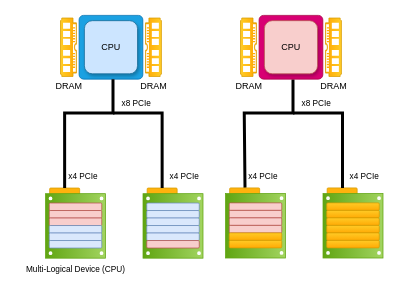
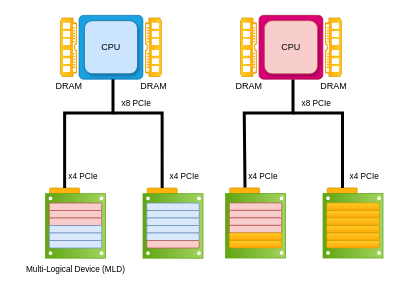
  <mxCell id="0" />
  <mxCell id="1" parent="0" />
  <mxCell id="2" style="edgeStyle=orthogonalEdgeStyle;rounded=0;orthogonalLoop=1;jettySize=auto;html=1;endArrow=none;endFill=0;strokeWidth=4;entryX=0.5;entryY=1;entryDx=0;entryDy=0;" edge="1" parent="1"><mxGeometry relative="1" as="geometry"><mxPoint x="326" y="250" as="targetPoint" /><mxPoint x="390" y="105" as="sourcePoint" /><Array as="points"><mxPoint x="390" y="150" /><mxPoint x="325" y="150" /></Array></mxGeometry></mxCell>
  <mxCell id="3" value="x4 PCIe" style="text;html=1;align=center;verticalAlign=middle;resizable=0;points=[];autosize=1;strokeColor=none;fillColor=none;fontFamily=Helvetica;fontSize=11;fontColor=default;labelBackgroundColor=default;" parent="1" vertex="1"><mxGeometry x="214.58" y="220.2" width="60" height="30" as="geometry" /></mxCell>
  <mxCell id="4" value="" style="group" parent="1" connectable="0" vertex="1"><mxGeometry x="300" y="249.999" width="80" height="93.531" as="geometry" /></mxCell>
  <mxCell id="5" value="" style="rounded=1;whiteSpace=wrap;html=1;direction=south;fillColor=#ffb20d;arcSize=7;strokeColor=#d79b00;rotation=90;" parent="4" vertex="1"><mxGeometry x="15.71" y="-10.179" width="19.641" height="40" as="geometry" /></mxCell>
  <mxCell id="6" value="" style="rounded=0;whiteSpace=wrap;html=1;strokeWidth=1;fillColor=#a2d460;strokeColor=#60a512;fontSize=10;gradientColor=#60a512;rotation=90;" parent="4" vertex="1"><mxGeometry x="-3.0" y="10.531" width="86" height="80" as="geometry" /></mxCell>
  <mxCell id="7" value="" style="ellipse;whiteSpace=wrap;html=1;aspect=fixed;strokeWidth=3;shadow=0;strokeColor=#ffffff;rotation=90;" parent="4" vertex="1"><mxGeometry x="73.71" y="12.821" width="2" height="2" as="geometry" /></mxCell>
  <mxCell id="8" value="" style="ellipse;whiteSpace=wrap;html=1;aspect=fixed;strokeWidth=3;shadow=0;strokeColor=#ffffff;rotation=90;" parent="4" vertex="1"><mxGeometry x="73.71" y="85.821" width="2" height="2" as="geometry" /></mxCell>
  <mxCell id="9" value="" style="ellipse;whiteSpace=wrap;html=1;aspect=fixed;strokeWidth=3;shadow=0;strokeColor=#ffffff;rotation=90;" parent="4" vertex="1"><mxGeometry x="-44.29" y="-26.979" width="2" height="2" as="geometry" /></mxCell>
  <mxCell id="10" value="" style="ellipse;whiteSpace=wrap;html=1;aspect=fixed;strokeWidth=3;shadow=0;strokeColor=#ffffff;rotation=90;" parent="4" vertex="1"><mxGeometry x="-44.29" y="46.021" width="2" height="2" as="geometry" /></mxCell>
  <mxCell id="11" value="" style="rounded=1;whiteSpace=wrap;html=1;fillColor=#f8cecc;strokeColor=#b85450;" parent="4" vertex="1"><mxGeometry x="5" y="20" width="70" height="10" as="geometry" /></mxCell>
  <mxCell id="12" value="" style="rounded=1;whiteSpace=wrap;html=1;fillColor=#f8cecc;strokeColor=#b85450;" parent="4" vertex="1"><mxGeometry x="5" y="30" width="70" height="10" as="geometry" /></mxCell>
  <mxCell id="13" value="" style="rounded=1;whiteSpace=wrap;html=1;fillColor=#f8cecc;strokeColor=#b85450;" parent="4" vertex="1"><mxGeometry x="5" y="40" width="70" height="10" as="geometry" /></mxCell>
  <mxCell id="14" value="" style="rounded=1;whiteSpace=wrap;html=1;fillColor=#f8cecc;strokeColor=#b85450;" parent="4" vertex="1"><mxGeometry x="5" y="50" width="70" height="10" as="geometry" /></mxCell>
  <mxCell id="15" value="" style="rounded=1;whiteSpace=wrap;html=1;gradientColor=#ffaa05;fillColor=#ffcb26;strokeColor=#d79b00;" parent="4" vertex="1"><mxGeometry x="5" y="60" width="70" height="10" as="geometry" /></mxCell>
  <mxCell id="16" value="" style="rounded=1;whiteSpace=wrap;html=1;gradientColor=#ffaa05;fillColor=#ffcb26;strokeColor=#d79b00;" parent="4" vertex="1"><mxGeometry x="5" y="70" width="70" height="10" as="geometry" /></mxCell>
  <mxCell id="17" value="" style="group" parent="1" connectable="0" vertex="1"><mxGeometry x="430" y="249.999" width="80" height="93.531" as="geometry" /></mxCell>
  <mxCell id="18" value="" style="rounded=1;whiteSpace=wrap;html=1;direction=south;fillColor=#ffb20d;arcSize=7;strokeColor=#d79b00;rotation=90;" parent="17" vertex="1"><mxGeometry x="15.71" y="-10.179" width="19.641" height="40" as="geometry" /></mxCell>
  <mxCell id="19" value="" style="rounded=0;whiteSpace=wrap;html=1;strokeWidth=1;fillColor=#a2d460;strokeColor=#60a512;fontSize=10;gradientColor=#60a512;rotation=90;" parent="17" vertex="1"><mxGeometry x="-3.0" y="10.531" width="86" height="80" as="geometry" /></mxCell>
  <mxCell id="20" value="" style="ellipse;whiteSpace=wrap;html=1;aspect=fixed;strokeWidth=3;shadow=0;strokeColor=#ffffff;rotation=90;" parent="17" vertex="1"><mxGeometry x="73.71" y="12.821" width="2" height="2" as="geometry" /></mxCell>
  <mxCell id="21" value="" style="ellipse;whiteSpace=wrap;html=1;aspect=fixed;strokeWidth=3;shadow=0;strokeColor=#ffffff;rotation=90;" parent="17" vertex="1"><mxGeometry x="73.71" y="85.821" width="2" height="2" as="geometry" /></mxCell>
  <mxCell id="22" value="" style="ellipse;whiteSpace=wrap;html=1;aspect=fixed;strokeWidth=3;shadow=0;strokeColor=#ffffff;rotation=90;" parent="17" vertex="1"><mxGeometry x="5.71" y="12.821" width="2" height="2" as="geometry" /></mxCell>
  <mxCell id="23" value="" style="ellipse;whiteSpace=wrap;html=1;aspect=fixed;strokeWidth=3;shadow=0;strokeColor=#ffffff;rotation=90;" parent="17" vertex="1"><mxGeometry x="5.71" y="85.821" width="2" height="2" as="geometry" /></mxCell>
  <mxCell id="24" value="" style="rounded=1;whiteSpace=wrap;html=1;gradientColor=#ffaa05;fillColor=#ffcb26;strokeColor=#d79b00;" parent="17" vertex="1"><mxGeometry x="5" y="20" width="70" height="10" as="geometry" /></mxCell>
  <mxCell id="25" value="" style="rounded=1;whiteSpace=wrap;html=1;gradientColor=#ffaa05;fillColor=#ffcb26;strokeColor=#d79b00;" parent="17" vertex="1"><mxGeometry x="5" y="30" width="70" height="10" as="geometry" /></mxCell>
  <mxCell id="26" value="" style="rounded=1;whiteSpace=wrap;html=1;gradientColor=#ffaa05;fillColor=#ffcb26;strokeColor=#d79b00;" parent="17" vertex="1"><mxGeometry x="5" y="40" width="70" height="10" as="geometry" /></mxCell>
  <mxCell id="27" value="" style="rounded=1;whiteSpace=wrap;html=1;gradientColor=#ffaa05;fillColor=#ffcb26;strokeColor=#d79b00;" parent="17" vertex="1"><mxGeometry x="5" y="50" width="70" height="10" as="geometry" /></mxCell>
  <mxCell id="28" value="" style="rounded=1;whiteSpace=wrap;html=1;gradientColor=#ffaa05;fillColor=#ffcb26;strokeColor=#d79b00;" parent="17" vertex="1"><mxGeometry x="5" y="60" width="70" height="10" as="geometry" /></mxCell>
  <mxCell id="29" value="" style="rounded=1;whiteSpace=wrap;html=1;gradientColor=#ffaa05;fillColor=#ffcb26;strokeColor=#d79b00;" parent="17" vertex="1"><mxGeometry x="5" y="70" width="70" height="10" as="geometry" /></mxCell>
  <mxCell id="30" value="" style="group" parent="1" connectable="0" vertex="1"><mxGeometry x="60" y="250.199" width="80" height="93.531" as="geometry" /></mxCell>
  <mxCell id="31" value="" style="rounded=1;whiteSpace=wrap;html=1;direction=south;fillColor=#ffb20d;arcSize=7;strokeColor=#d79b00;rotation=90;" parent="30" vertex="1"><mxGeometry x="15.71" y="-10.179" width="19.641" height="40" as="geometry" /></mxCell>
  <mxCell id="32" value="" style="rounded=0;whiteSpace=wrap;html=1;strokeWidth=1;fillColor=#a2d460;strokeColor=#60a512;fontSize=10;gradientColor=#60a512;rotation=90;" parent="30" vertex="1"><mxGeometry x="-3.0" y="10.531" width="86" height="80" as="geometry" /></mxCell>
  <mxCell id="33" value="" style="ellipse;whiteSpace=wrap;html=1;aspect=fixed;strokeWidth=3;shadow=0;strokeColor=#ffffff;rotation=90;" parent="30" vertex="1"><mxGeometry x="73.71" y="12.821" width="2" height="2" as="geometry" /></mxCell>
  <mxCell id="34" value="" style="ellipse;whiteSpace=wrap;html=1;aspect=fixed;strokeWidth=3;shadow=0;strokeColor=#ffffff;rotation=90;" parent="30" vertex="1"><mxGeometry x="73.71" y="85.821" width="2" height="2" as="geometry" /></mxCell>
  <mxCell id="35" value="" style="ellipse;whiteSpace=wrap;html=1;aspect=fixed;strokeWidth=3;shadow=0;strokeColor=#ffffff;rotation=90;" parent="30" vertex="1"><mxGeometry x="5.71" y="12.821" width="2" height="2" as="geometry" /></mxCell>
  <mxCell id="36" value="" style="ellipse;whiteSpace=wrap;html=1;aspect=fixed;strokeWidth=3;shadow=0;strokeColor=#ffffff;rotation=90;" parent="30" vertex="1"><mxGeometry x="5.71" y="85.821" width="2" height="2" as="geometry" /></mxCell>
  <mxCell id="37" value="" style="rounded=1;whiteSpace=wrap;html=1;fillColor=#f8cecc;strokeColor=#b85450;" parent="30" vertex="1"><mxGeometry x="5" y="20" width="70" height="10" as="geometry" /></mxCell>
  <mxCell id="38" value="" style="rounded=1;whiteSpace=wrap;html=1;fillColor=#f8cecc;strokeColor=#b85450;" parent="30" vertex="1"><mxGeometry x="5" y="30" width="70" height="10" as="geometry" /></mxCell>
  <mxCell id="39" value="" style="rounded=1;whiteSpace=wrap;html=1;fillColor=#f8cecc;strokeColor=#b85450;" parent="30" vertex="1"><mxGeometry x="5" y="40" width="70" height="10" as="geometry" /></mxCell>
  <mxCell id="40" value="" style="rounded=1;whiteSpace=wrap;html=1;fillColor=#dae8fc;strokeColor=#6c8ebf;" parent="30" vertex="1"><mxGeometry x="5" y="50" width="70" height="10" as="geometry" /></mxCell>
  <mxCell id="41" value="" style="rounded=1;whiteSpace=wrap;html=1;fillColor=#dae8fc;strokeColor=#6c8ebf;" parent="30" vertex="1"><mxGeometry x="5" y="60" width="70" height="10" as="geometry" /></mxCell>
  <mxCell id="42" value="" style="rounded=1;whiteSpace=wrap;html=1;fillColor=#dae8fc;strokeColor=#6c8ebf;" parent="30" vertex="1"><mxGeometry x="5" y="70" width="70" height="10" as="geometry" /></mxCell>
- <mxCell id="43" value="Multi-Logical Device (CPU)" style="text;html=1;align=center;verticalAlign=middle;resizable=0;points=[];autosize=1;strokeColor=none;fillColor=none;fontFamily=Helvetica;fontSize=11;fontColor=default;labelBackgroundColor=default;" parent="1" vertex="1"><mxGeometry x="20" y="343.73" width="160" height="30" as="geometry" /></mxCell>
+ <mxCell id="43" value="Multi-Logical Device (MLD)" style="text;html=1;align=center;verticalAlign=middle;resizable=0;points=[];autosize=1;strokeColor=none;fillColor=none;fontFamily=Helvetica;fontSize=11;fontColor=default;labelBackgroundColor=default;" parent="1" vertex="1"><mxGeometry x="20" y="343.73" width="160" height="30" as="geometry" /></mxCell>
  <mxCell id="44" value="" style="group" parent="1" connectable="0" vertex="1"><mxGeometry x="190" y="250.199" width="80" height="93.531" as="geometry" /></mxCell>
  <mxCell id="45" value="" style="rounded=1;whiteSpace=wrap;html=1;direction=south;fillColor=#ffb20d;arcSize=7;strokeColor=#d79b00;rotation=90;" parent="44" vertex="1"><mxGeometry x="15.71" y="-10.179" width="19.641" height="40" as="geometry" /></mxCell>
  <mxCell id="46" value="" style="rounded=0;whiteSpace=wrap;html=1;strokeWidth=1;fillColor=#a2d460;strokeColor=#60a512;fontSize=10;gradientColor=#60a512;rotation=90;" parent="44" vertex="1"><mxGeometry x="-3.0" y="10.531" width="86" height="80" as="geometry" /></mxCell>
  <mxCell id="47" value="" style="ellipse;whiteSpace=wrap;html=1;aspect=fixed;strokeWidth=3;shadow=0;strokeColor=#ffffff;rotation=90;" parent="44" vertex="1"><mxGeometry x="73.71" y="12.821" width="2" height="2" as="geometry" /></mxCell>
  <mxCell id="48" value="" style="ellipse;whiteSpace=wrap;html=1;aspect=fixed;strokeWidth=3;shadow=0;strokeColor=#ffffff;rotation=90;" parent="44" vertex="1"><mxGeometry x="73.71" y="85.821" width="2" height="2" as="geometry" /></mxCell>
  <mxCell id="49" value="" style="ellipse;whiteSpace=wrap;html=1;aspect=fixed;strokeWidth=3;shadow=0;strokeColor=#ffffff;rotation=90;" parent="44" vertex="1"><mxGeometry x="5.71" y="12.821" width="2" height="2" as="geometry" /></mxCell>
  <mxCell id="50" value="" style="ellipse;whiteSpace=wrap;html=1;aspect=fixed;strokeWidth=3;shadow=0;strokeColor=#ffffff;rotation=90;" parent="44" vertex="1"><mxGeometry x="5.71" y="85.821" width="2" height="2" as="geometry" /></mxCell>
  <mxCell id="51" value="" style="rounded=1;whiteSpace=wrap;html=1;fillColor=#dae8fc;strokeColor=#6c8ebf;" parent="44" vertex="1"><mxGeometry x="5" y="20" width="70" height="10" as="geometry" /></mxCell>
  <mxCell id="52" value="" style="rounded=1;whiteSpace=wrap;html=1;fillColor=#dae8fc;strokeColor=#6c8ebf;" parent="44" vertex="1"><mxGeometry x="5" y="30" width="70" height="10" as="geometry" /></mxCell>
  <mxCell id="53" value="" style="rounded=1;whiteSpace=wrap;html=1;fillColor=#dae8fc;strokeColor=#6c8ebf;" parent="44" vertex="1"><mxGeometry x="5" y="40" width="70" height="10" as="geometry" /></mxCell>
  <mxCell id="54" value="" style="rounded=1;whiteSpace=wrap;html=1;fillColor=#dae8fc;strokeColor=#6c8ebf;" parent="44" vertex="1"><mxGeometry x="5" y="50" width="70" height="10" as="geometry" /></mxCell>
  <mxCell id="55" value="" style="rounded=1;whiteSpace=wrap;html=1;fillColor=#dae8fc;strokeColor=#6c8ebf;" parent="44" vertex="1"><mxGeometry x="5" y="60" width="70" height="10" as="geometry" /></mxCell>
  <mxCell id="56" value="" style="rounded=1;whiteSpace=wrap;html=1;fillColor=#f8cecc;strokeColor=#b85450;" parent="44" vertex="1"><mxGeometry x="5" y="70" width="70" height="10" as="geometry" /></mxCell>
  <mxCell id="57" value="" style="group" parent="1" vertex="1" connectable="0"><mxGeometry x="80" y="20" width="134.58" height="130" as="geometry" /></mxCell>
  <mxCell id="58" value="" style="group;fillColor=default;gradientColor=none;strokeColor=none;" parent="57" connectable="0" vertex="1"><mxGeometry x="24.791" width="84.998" height="85" as="geometry" /></mxCell>
  <mxCell id="59" value="" style="rounded=1;whiteSpace=wrap;html=1;arcSize=7;fillColor=#1ba1e2;strokeColor=#006EAF;fontColor=#ffffff;" parent="58" vertex="1"><mxGeometry width="84.998" height="85" as="geometry" /></mxCell>
  <mxCell id="60" value="CPU" style="rounded=1;whiteSpace=wrap;html=1;fillColor=#cce5ff;strokeColor=#146994;shadow=1;" parent="58" vertex="1"><mxGeometry x="7.083" y="7.083" width="70.832" height="70.833" as="geometry" /></mxCell>
  <mxCell id="61" value="DRAM" style="pointerEvents=1;shadow=0;dashed=0;html=1;strokeColor=#d79b00;fillColor=#ffcd28;labelPosition=center;verticalLabelPosition=bottom;verticalAlign=top;align=center;outlineConnect=0;shape=mxgraph.veeam.ram;fillStyle=auto;direction=north;gradientColor=#ffa500;" parent="57" vertex="1"><mxGeometry y="3.542" width="21.249" height="77.917" as="geometry" /></mxCell>
  <mxCell id="62" value="DRAM" style="pointerEvents=1;shadow=0;dashed=0;html=1;strokeColor=#d79b00;fillColor=#ffcd28;labelPosition=center;verticalLabelPosition=bottom;verticalAlign=top;align=center;outlineConnect=0;shape=mxgraph.veeam.ram;fillStyle=auto;direction=south;gradientColor=#ffa500;flipV=1;" parent="57" vertex="1"><mxGeometry x="113.331" y="3.542" width="21.249" height="77.917" as="geometry" /></mxCell>
  <mxCell id="63" value="x8 PCIe" style="text;html=1;align=center;verticalAlign=middle;resizable=0;points=[];autosize=1;strokeColor=none;fillColor=none;fontFamily=Helvetica;fontSize=11;fontColor=default;labelBackgroundColor=default;" vertex="1" parent="57"><mxGeometry x="71.0" y="102" width="60" height="30" as="geometry" /></mxCell>
  <mxCell id="64" value="" style="group" parent="1" vertex="1" connectable="0"><mxGeometry x="320" y="20" width="134.58" height="85" as="geometry" /></mxCell>
  <mxCell id="65" value="" style="group;fillColor=default;gradientColor=none;strokeColor=none;" parent="64" connectable="0" vertex="1"><mxGeometry x="24.791" width="84.998" height="85" as="geometry" /></mxCell>
  <mxCell id="66" value="" style="rounded=1;whiteSpace=wrap;html=1;arcSize=7;fillColor=#d80073;strokeColor=#A50040;fontColor=#ffffff;" parent="65" vertex="1"><mxGeometry width="84.998" height="85" as="geometry" /></mxCell>
  <mxCell id="67" value="CPU" style="rounded=1;whiteSpace=wrap;html=1;fillColor=#f8cecc;strokeColor=#b85450;shadow=1;" parent="65" vertex="1"><mxGeometry x="7.083" y="7.083" width="70.832" height="70.833" as="geometry" /></mxCell>
  <mxCell id="68" value="DRAM" style="pointerEvents=1;shadow=0;dashed=0;html=1;strokeColor=#d79b00;fillColor=#ffcd28;labelPosition=center;verticalLabelPosition=bottom;verticalAlign=top;align=center;outlineConnect=0;shape=mxgraph.veeam.ram;fillStyle=auto;direction=north;gradientColor=#ffa500;" parent="64" vertex="1"><mxGeometry y="3.542" width="21.249" height="77.917" as="geometry" /></mxCell>
  <mxCell id="69" value="DRAM" style="pointerEvents=1;shadow=0;dashed=0;html=1;strokeColor=#d79b00;fillColor=#ffcd28;labelPosition=center;verticalLabelPosition=bottom;verticalAlign=top;align=center;outlineConnect=0;shape=mxgraph.veeam.ram;fillStyle=auto;direction=south;gradientColor=#ffa500;flipV=1;" parent="64" vertex="1"><mxGeometry x="113.331" y="3.542" width="21.249" height="77.917" as="geometry" /></mxCell>
  <mxCell id="70" style="edgeStyle=orthogonalEdgeStyle;rounded=0;orthogonalLoop=1;jettySize=auto;html=1;endArrow=none;endFill=0;strokeWidth=4;entryX=0.5;entryY=1;entryDx=0;entryDy=0;" parent="1" source="59" edge="1" target="31"><mxGeometry relative="1" as="geometry"><mxPoint x="90" y="250" as="targetPoint" /><Array as="points"><mxPoint x="150" y="150" /><mxPoint x="85" y="150" /></Array></mxGeometry></mxCell>
  <mxCell id="71" style="edgeStyle=orthogonalEdgeStyle;rounded=0;orthogonalLoop=1;jettySize=auto;html=1;strokeColor=default;strokeWidth=4;align=center;verticalAlign=middle;fontFamily=Helvetica;fontSize=11;fontColor=default;labelBackgroundColor=default;endArrow=none;endFill=0;exitX=0.5;exitY=1;exitDx=0;exitDy=0;" parent="1" source="45" edge="1"><mxGeometry relative="1" as="geometry"><mxPoint x="150" y="150" as="targetPoint" /><Array as="points"><mxPoint x="216" y="150" /></Array></mxGeometry></mxCell>
  <mxCell id="72" value="x4 PCIe" style="text;html=1;align=center;verticalAlign=middle;resizable=0;points=[];autosize=1;strokeColor=none;fillColor=none;fontFamily=Helvetica;fontSize=11;fontColor=default;labelBackgroundColor=default;" vertex="1" parent="1"><mxGeometry x="80" y="220.2" width="60" height="30" as="geometry" /></mxCell>
  <mxCell id="73" value="x8 PCIe" style="text;html=1;align=center;verticalAlign=middle;resizable=0;points=[];autosize=1;strokeColor=none;fillColor=none;fontFamily=Helvetica;fontSize=11;fontColor=default;labelBackgroundColor=default;" vertex="1" parent="1"><mxGeometry x="391" y="122" width="60" height="30" as="geometry" /></mxCell>
  <mxCell id="74" style="edgeStyle=orthogonalEdgeStyle;rounded=0;orthogonalLoop=1;jettySize=auto;html=1;strokeColor=default;strokeWidth=4;align=center;verticalAlign=middle;fontFamily=Helvetica;fontSize=11;fontColor=default;labelBackgroundColor=default;endArrow=none;endFill=0;exitX=0.5;exitY=1;exitDx=0;exitDy=0;" edge="1" parent="1"><mxGeometry relative="1" as="geometry"><mxPoint x="456" y="250" as="sourcePoint" /><mxPoint x="390" y="150" as="targetPoint" /><Array as="points"><mxPoint x="456" y="150" /></Array></mxGeometry></mxCell>
  <mxCell id="75" value="x4 PCIe" style="text;html=1;align=center;verticalAlign=middle;resizable=0;points=[];autosize=1;strokeColor=none;fillColor=none;fontFamily=Helvetica;fontSize=11;fontColor=default;labelBackgroundColor=default;" vertex="1" parent="1"><mxGeometry x="454.58" y="220.2" width="60" height="30" as="geometry" /></mxCell>
  <mxCell id="76" value="x4 PCIe" style="text;html=1;align=center;verticalAlign=middle;resizable=0;points=[];autosize=1;strokeColor=none;fillColor=none;fontFamily=Helvetica;fontSize=11;fontColor=default;labelBackgroundColor=default;" vertex="1" parent="1"><mxGeometry x="320" y="220.2" width="60" height="30" as="geometry" /></mxCell>
